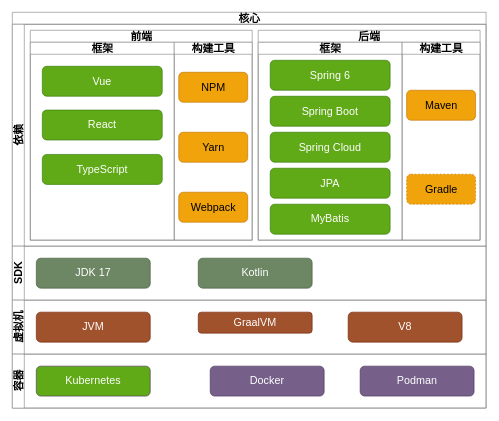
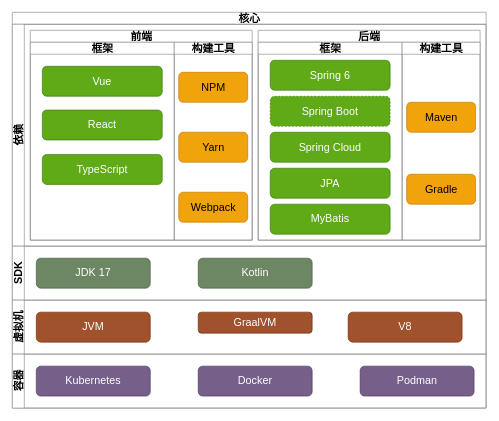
  <mxCell id="0" />
  <mxCell id="1" parent="0" />
  <mxCell id="2" value="核心" style="swimlane;childLayout=stackLayout;resizeParent=1;resizeParentMax=0;horizontal=1;startSize=20;horizontalStack=0;html=1;fontSize=18;strokeColor=#808080;" vertex="1" parent="1"><mxGeometry x="20" y="20" width="790" height="660" as="geometry"><mxRectangle x="80" y="320" width="80" height="30" as="alternateBounds" /></mxGeometry></mxCell>
  <mxCell id="3" value="依赖" style="swimlane;startSize=20;horizontal=0;html=1;fontSize=18;strokeColor=#808080;" vertex="1" parent="2"><mxGeometry y="20" width="790" height="370" as="geometry"><mxRectangle y="20" width="760" height="30" as="alternateBounds" /></mxGeometry></mxCell>
  <mxCell id="4" value="&lt;font size=&quot;4&quot;&gt;前端&lt;/font&gt;" style="swimlane;childLayout=stackLayout;resizeParent=1;resizeParentMax=0;startSize=20;html=1;strokeColor=#808080;" vertex="1" parent="3"><mxGeometry x="30" y="10" width="370" height="350" as="geometry" /></mxCell>
  <mxCell id="5" value="&lt;font size=&quot;4&quot;&gt;框架&lt;/font&gt;" style="swimlane;startSize=20;html=1;strokeColor=#808080;" vertex="1" parent="4"><mxGeometry y="20" width="240" height="330" as="geometry" /></mxCell>
  <mxCell id="6" value="&lt;font size=&quot;4&quot;&gt;Vue&lt;/font&gt;" style="rounded=1;whiteSpace=wrap;html=1;fillColor=#60a917;strokeColor=#2D7600;fontColor=#ffffff;flipV=0;" vertex="1" parent="5"><mxGeometry x="20" y="40" width="200" height="50" as="geometry" /></mxCell>
  <mxCell id="7" value="&lt;font size=&quot;4&quot;&gt;TypeScript&lt;/font&gt;" style="rounded=1;whiteSpace=wrap;html=1;fillColor=#60a917;strokeColor=#2D7600;fontColor=#ffffff;flipV=0;" vertex="1" parent="5"><mxGeometry x="20" y="187" width="200" height="50" as="geometry" /></mxCell>
  <mxCell id="8" value="&lt;font size=&quot;4&quot;&gt;React&lt;/font&gt;" style="rounded=1;whiteSpace=wrap;html=1;fillColor=#60a917;strokeColor=#2D7600;fontColor=#ffffff;flipV=0;" vertex="1" parent="5"><mxGeometry x="20" y="113" width="200" height="50" as="geometry" /></mxCell>
  <mxCell id="9" value="&lt;font size=&quot;4&quot;&gt;构建工具&lt;/font&gt;" style="swimlane;startSize=20;html=1;strokeColor=#808080;" vertex="1" parent="4"><mxGeometry x="240" y="20" width="130" height="330" as="geometry" /></mxCell>
  <mxCell id="10" value="&lt;font size=&quot;4&quot;&gt;Yarn&lt;/font&gt;" style="rounded=1;whiteSpace=wrap;html=1;fillColor=#f0a30a;strokeColor=#BD7000;fontColor=#000000;" vertex="1" parent="9"><mxGeometry x="7.5" y="150" width="115" height="50" as="geometry" /></mxCell>
  <mxCell id="11" value="&lt;font size=&quot;4&quot;&gt;Webpack&lt;/font&gt;" style="rounded=1;whiteSpace=wrap;html=1;fillColor=#f0a30a;strokeColor=#BD7000;fontColor=#000000;" vertex="1" parent="9"><mxGeometry x="7.5" y="250" width="115" height="50" as="geometry" /></mxCell>
  <mxCell id="12" value="&lt;font size=&quot;4&quot;&gt;NPM&lt;/font&gt;" style="rounded=1;whiteSpace=wrap;html=1;fillColor=#f0a30a;strokeColor=#BD7000;fontColor=#000000;" vertex="1" parent="9"><mxGeometry x="7.5" y="50" width="115" height="50" as="geometry" /></mxCell>
  <mxCell id="13" value="&lt;font size=&quot;4&quot;&gt;后端&lt;/font&gt;" style="swimlane;childLayout=stackLayout;resizeParent=1;resizeParentMax=0;startSize=20;html=1;strokeColor=#808080;" vertex="1" parent="3"><mxGeometry x="410" y="10" width="370" height="350" as="geometry" /></mxCell>
  <mxCell id="14" value="&lt;font size=&quot;4&quot;&gt;框架&lt;/font&gt;" style="swimlane;startSize=20;html=1;strokeColor=#808080;" vertex="1" parent="13"><mxGeometry y="20" width="240" height="330" as="geometry" /></mxCell>
  <mxCell id="15" value="&lt;font size=&quot;4&quot;&gt;Spring 6&lt;/font&gt;" style="rounded=1;whiteSpace=wrap;html=1;fillColor=#60a917;strokeColor=#2D7600;fontColor=#ffffff;flipV=0;" vertex="1" parent="14"><mxGeometry x="20" y="30" width="200" height="50" as="geometry" /></mxCell>
  <mxCell id="16" value="&lt;font size=&quot;4&quot;&gt;MyBatis&lt;/font&gt;" style="rounded=1;whiteSpace=wrap;html=1;fillColor=#60a917;strokeColor=#2D7600;fontColor=#ffffff;flipV=0;" vertex="1" parent="14"><mxGeometry x="20" y="270" width="200" height="50" as="geometry" /></mxCell>
  <mxCell id="17" value="&lt;font size=&quot;4&quot;&gt;JPA&lt;/font&gt;" style="rounded=1;whiteSpace=wrap;html=1;fillColor=#60a917;strokeColor=#2D7600;fontColor=#ffffff;flipV=0;" vertex="1" parent="14"><mxGeometry x="20" y="210" width="200" height="50" as="geometry" /></mxCell>
- <mxCell id="18" value="&lt;font size=&quot;4&quot;&gt;Spring Boot&lt;/font&gt;" style="rounded=1;whiteSpace=wrap;html=1;fillColor=#60a917;strokeColor=#2D7600;fontColor=#ffffff;flipV=0;" vertex="1" parent="14"><mxGeometry x="20" y="90" width="200" height="50" as="geometry" /></mxCell>
+ <mxCell id="18" value="&lt;font size=&quot;4&quot;&gt;Spring Boot&lt;/font&gt;" style="rounded=1;whiteSpace=wrap;html=1;fillColor=#60a917;strokeColor=#2D7600;fontColor=#ffffff;flipV=0;dashed=1;" vertex="1" parent="14"><mxGeometry x="20" y="90" width="200" height="50" as="geometry" /></mxCell>
  <mxCell id="19" value="&lt;font size=&quot;4&quot;&gt;Spring Cloud&lt;/font&gt;" style="rounded=1;whiteSpace=wrap;html=1;fillColor=#60a917;strokeColor=#2D7600;fontColor=#ffffff;flipV=0;" vertex="1" parent="14"><mxGeometry x="20" y="150" width="200" height="50" as="geometry" /></mxCell>
  <mxCell id="20" value="&lt;font size=&quot;4&quot;&gt;构建工具&lt;/font&gt;" style="swimlane;startSize=20;html=1;strokeColor=#808080;" vertex="1" parent="13"><mxGeometry x="240" y="20" width="130" height="330" as="geometry" /></mxCell>
- <mxCell id="21" value="&lt;font size=&quot;4&quot;&gt;Gradle&lt;/font&gt;" style="rounded=1;whiteSpace=wrap;html=1;fillColor=#f0a30a;strokeColor=#BD7000;fontColor=#000000;dashed=1;" vertex="1" parent="20"><mxGeometry x="7.5" y="220" width="115" height="50" as="geometry" /></mxCell>
- <mxCell id="22" value="&lt;font size=&quot;4&quot;&gt;Maven&lt;/font&gt;" style="rounded=1;whiteSpace=wrap;html=1;fillColor=#f0a30a;strokeColor=#BD7000;fontColor=#000000;" vertex="1" parent="20"><mxGeometry x="7.5" y="80" width="115" height="50" as="geometry" /></mxCell>
+ <mxCell id="21" value="&lt;font size=&quot;4&quot;&gt;Gradle&lt;/font&gt;" style="rounded=1;whiteSpace=wrap;html=1;fillColor=#f0a30a;strokeColor=#BD7000;fontColor=#000000;" vertex="1" parent="20"><mxGeometry x="7.5" y="220" width="115" height="50" as="geometry" /></mxCell>
+ <mxCell id="22" value="&lt;font size=&quot;4&quot;&gt;Maven&lt;/font&gt;" style="rounded=1;whiteSpace=wrap;html=1;fillColor=#f0a30a;strokeColor=#BD7000;fontColor=#000000;" vertex="1" parent="20"><mxGeometry x="7.5" y="100" width="115" height="50" as="geometry" /></mxCell>
  <mxCell id="23" value="SDK" style="swimlane;startSize=20;horizontal=0;html=1;fontSize=18;strokeColor=#808080;" vertex="1" parent="2"><mxGeometry y="390" width="790" height="90" as="geometry" /></mxCell>
  <mxCell id="24" value="&lt;font size=&quot;4&quot;&gt;JDK 17&lt;/font&gt;" style="rounded=1;whiteSpace=wrap;html=1;fillColor=#6d8764;strokeColor=#3A5431;fontColor=#ffffff;" vertex="1" parent="23"><mxGeometry x="40" y="20" width="190" height="50" as="geometry" /></mxCell>
  <mxCell id="25" value="&lt;font size=&quot;4&quot;&gt;Kotlin&lt;/font&gt;" style="rounded=1;whiteSpace=wrap;html=1;fillColor=#6d8764;strokeColor=#3A5431;fontColor=#ffffff;" vertex="1" parent="23"><mxGeometry x="310" y="20" width="190" height="50" as="geometry" /></mxCell>
  <mxCell id="26" value="&lt;font size=&quot;4&quot;&gt;虚拟机&lt;/font&gt;" style="swimlane;startSize=20;horizontal=0;html=1;strokeColor=#808080;" vertex="1" parent="2"><mxGeometry y="480" width="790" height="90" as="geometry" /></mxCell>
  <mxCell id="27" value="&lt;font size=&quot;4&quot;&gt;JVM&lt;/font&gt;" style="rounded=1;whiteSpace=wrap;html=1;fillColor=#a0522d;strokeColor=#6D1F00;fontColor=#ffffff;" vertex="1" parent="26"><mxGeometry x="40" y="20" width="190" height="50" as="geometry" /></mxCell>
  <mxCell id="28" value="&lt;font size=&quot;4&quot;&gt;V8&lt;/font&gt;" style="rounded=1;whiteSpace=wrap;html=1;fillColor=#a0522d;strokeColor=#6D1F00;fontColor=#ffffff;" vertex="1" parent="26"><mxGeometry x="560" y="20" width="190" height="50" as="geometry" /></mxCell>
  <mxCell id="29" value="&lt;font style=&quot;font-size: 18px;&quot;&gt;GraalVM&lt;/font&gt;" style="rounded=1;whiteSpace=wrap;html=1;fillColor=#a0522d;strokeColor=#6D1F00;fontColor=#ffffff;" vertex="1" parent="26"><mxGeometry x="310" y="20" width="190" height="35" as="geometry" /></mxCell>
  <mxCell id="30" value="&lt;font style=&quot;font-size: 18px;&quot;&gt;容器&lt;/font&gt;" style="swimlane;startSize=20;horizontal=0;html=1;strokeColor=#808080;" vertex="1" parent="2"><mxGeometry y="570" width="790" height="90" as="geometry" /></mxCell>
- <mxCell id="31" value="&lt;font style=&quot;font-size: 18px;&quot;&gt;Kubernetes&lt;/font&gt;" style="rounded=1;whiteSpace=wrap;html=1;fillColor=#60a917;strokeColor=#432D57;fontColor=#ffffff;" vertex="1" parent="30"><mxGeometry x="40" y="20" width="190" height="50" as="geometry" /></mxCell>
+ <mxCell id="31" value="&lt;font style=&quot;font-size: 18px;&quot;&gt;Kubernetes&lt;/font&gt;" style="rounded=1;whiteSpace=wrap;html=1;fillColor=#76608a;strokeColor=#432D57;fontColor=#ffffff;" vertex="1" parent="30"><mxGeometry x="40" y="20" width="190" height="50" as="geometry" /></mxCell>
  <mxCell id="32" value="&lt;font size=&quot;4&quot;&gt;Podman&lt;/font&gt;" style="rounded=1;whiteSpace=wrap;html=1;fillColor=#76608a;strokeColor=#432D57;fontColor=#ffffff;" vertex="1" parent="30"><mxGeometry x="580" y="20" width="190" height="50" as="geometry" /></mxCell>
- <mxCell id="33" value="&lt;font size=&quot;4&quot;&gt;Docker&lt;/font&gt;" style="rounded=1;whiteSpace=wrap;html=1;fillColor=#76608a;strokeColor=#432D57;fontColor=#ffffff;" vertex="1" parent="30"><mxGeometry x="330" y="20" width="190" height="50" as="geometry" /></mxCell>
+ <mxCell id="33" value="&lt;font size=&quot;4&quot;&gt;Docker&lt;/font&gt;" style="rounded=1;whiteSpace=wrap;html=1;fillColor=#76608a;strokeColor=#432D57;fontColor=#ffffff;" vertex="1" parent="30"><mxGeometry x="310" y="20" width="190" height="50" as="geometry" /></mxCell>
